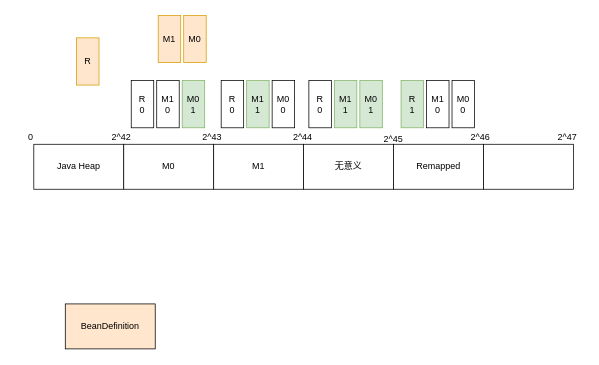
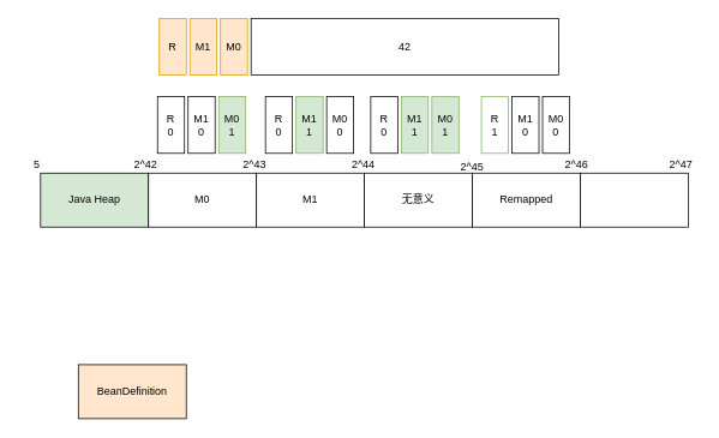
  <mxCell id="0" />
  <mxCell id="1" parent="0" />
- <mxCell id="2" value="Java Heap" style="rounded=0;whiteSpace=wrap;html=1;" parent="1" vertex="1"><mxGeometry x="44" y="192" width="120" height="60" as="geometry" /></mxCell>
+ <mxCell id="2" value="Java Heap" style="rounded=0;whiteSpace=wrap;html=1;fillColor=#d5e8d4;" parent="1" vertex="1"><mxGeometry x="44" y="192" width="120" height="60" as="geometry" /></mxCell>
  <mxCell id="3" value="M0" style="rounded=0;whiteSpace=wrap;html=1;" parent="1" vertex="1"><mxGeometry x="164" y="192" width="120" height="60" as="geometry" /></mxCell>
  <mxCell id="4" value="M1" style="rounded=0;whiteSpace=wrap;html=1;" parent="1" vertex="1"><mxGeometry x="284" y="192" width="120" height="60" as="geometry" /></mxCell>
  <mxCell id="5" value="无意义" style="rounded=0;whiteSpace=wrap;html=1;" parent="1" vertex="1"><mxGeometry x="404" y="192" width="120" height="60" as="geometry" /></mxCell>
  <mxCell id="6" value="Remapped" style="rounded=0;whiteSpace=wrap;html=1;" parent="1" vertex="1"><mxGeometry x="524" y="192" width="120" height="60" as="geometry" /></mxCell>
  <mxCell id="7" value="" style="rounded=0;whiteSpace=wrap;html=1;" parent="1" vertex="1"><mxGeometry x="644" y="192" width="120" height="60" as="geometry" /></mxCell>
- <mxCell id="8" value="0" style="text;html=1;strokeColor=none;fillColor=none;align=center;verticalAlign=middle;whiteSpace=wrap;rounded=0;" parent="1" vertex="1"><mxGeometry x="20" y="173" width="40" height="20" as="geometry" /></mxCell>
+ <mxCell id="8" value="5" style="text;html=1;strokeColor=none;fillColor=none;align=center;verticalAlign=middle;whiteSpace=wrap;rounded=0;" parent="1" vertex="1"><mxGeometry x="20" y="173" width="40" height="20" as="geometry" /></mxCell>
  <mxCell id="9" value="2^42" style="text;html=1;strokeColor=none;fillColor=none;align=center;verticalAlign=middle;whiteSpace=wrap;rounded=0;" parent="1" vertex="1"><mxGeometry x="141" y="173" width="40" height="20" as="geometry" /></mxCell>
  <mxCell id="10" value="2^43" style="text;html=1;strokeColor=none;fillColor=none;align=center;verticalAlign=middle;whiteSpace=wrap;rounded=0;" parent="1" vertex="1"><mxGeometry x="262" y="173" width="40" height="20" as="geometry" /></mxCell>
  <mxCell id="11" value="2^44" style="text;html=1;strokeColor=none;fillColor=none;align=center;verticalAlign=middle;whiteSpace=wrap;rounded=0;" parent="1" vertex="1"><mxGeometry x="383" y="173" width="40" height="20" as="geometry" /></mxCell>
  <mxCell id="12" value="2^45" style="text;html=1;strokeColor=none;fillColor=none;align=center;verticalAlign=middle;whiteSpace=wrap;rounded=0;" parent="1" vertex="1"><mxGeometry x="504" y="175" width="40" height="20" as="geometry" /></mxCell>
  <mxCell id="13" value="2^46" style="text;html=1;strokeColor=none;fillColor=none;align=center;verticalAlign=middle;whiteSpace=wrap;rounded=0;" parent="1" vertex="1"><mxGeometry x="620" y="173" width="40" height="20" as="geometry" /></mxCell>
+ <mxCell id="14" value="42" style="rounded=0;whiteSpace=wrap;html=1;" parent="1" vertex="1"><mxGeometry x="278" y="20" width="342" height="63" as="geometry" /></mxCell>
  <mxCell id="15" value="M0" style="rounded=0;whiteSpace=wrap;html=1;fillColor=#ffe6cc;strokeColor=#d79b00;" parent="1" vertex="1"><mxGeometry x="244" y="20" width="30" height="63" as="geometry" /></mxCell>
  <mxCell id="16" value="M1" style="rounded=0;whiteSpace=wrap;html=1;fillColor=#ffe6cc;strokeColor=#d79b00;" parent="1" vertex="1"><mxGeometry x="210" y="20" width="30" height="63" as="geometry" /></mxCell>
- <mxCell id="17" value="R" style="rounded=0;whiteSpace=wrap;html=1;fillColor=#ffe6cc;strokeColor=#d79b00;" parent="1" vertex="1"><mxGeometry x="101" y="50" width="30" height="63" as="geometry" /></mxCell>
+ <mxCell id="17" value="R" style="rounded=0;whiteSpace=wrap;html=1;fillColor=#ffe6cc;strokeColor=#d79b00;" parent="1" vertex="1"><mxGeometry x="176" y="20" width="30" height="63" as="geometry" /></mxCell>
  <mxCell id="18" value="M0&lt;br&gt;0" style="rounded=0;whiteSpace=wrap;html=1;" parent="1" vertex="1"><mxGeometry x="602" y="107" width="30" height="63" as="geometry" /></mxCell>
  <mxCell id="19" value="M1&lt;br&gt;0" style="rounded=0;whiteSpace=wrap;html=1;" parent="1" vertex="1"><mxGeometry x="568" y="107" width="30" height="63" as="geometry" /></mxCell>
- <mxCell id="20" value="R&lt;br&gt;1" style="rounded=0;whiteSpace=wrap;html=1;fillColor=#d5e8d4;strokeColor=#82b366;" parent="1" vertex="1"><mxGeometry x="534" y="107" width="30" height="63" as="geometry" /></mxCell>
+ <mxCell id="20" value="R&lt;br&gt;1" style="rounded=0;whiteSpace=wrap;html=1;fillColor=#ffffff;strokeColor=#82b366;" parent="1" vertex="1"><mxGeometry x="534" y="107" width="30" height="63" as="geometry" /></mxCell>
  <mxCell id="21" value="M1&lt;br&gt;1" style="rounded=0;whiteSpace=wrap;html=1;fillColor=#d5e8d4;strokeColor=#82b366;" parent="1" vertex="1"><mxGeometry x="445" y="107" width="30" height="63" as="geometry" /></mxCell>
  <mxCell id="22" value="R&lt;br&gt;0" style="rounded=0;whiteSpace=wrap;html=1;" parent="1" vertex="1"><mxGeometry x="411" y="107" width="30" height="63" as="geometry" /></mxCell>
  <mxCell id="23" value="M0&lt;br&gt;1" style="rounded=0;whiteSpace=wrap;html=1;fillColor=#d5e8d4;strokeColor=#82b366;" parent="1" vertex="1"><mxGeometry x="479" y="107" width="30" height="63" as="geometry" /></mxCell>
  <mxCell id="24" value="M0&lt;br&gt;1" style="rounded=0;whiteSpace=wrap;html=1;fillColor=#d5e8d4;strokeColor=#82b366;" parent="1" vertex="1"><mxGeometry x="242" y="107" width="30" height="63" as="geometry" /></mxCell>
  <mxCell id="25" value="M1&lt;br&gt;0" style="rounded=0;whiteSpace=wrap;html=1;" parent="1" vertex="1"><mxGeometry x="208" y="107" width="30" height="63" as="geometry" /></mxCell>
  <mxCell id="26" value="R&lt;br&gt;0" style="rounded=0;whiteSpace=wrap;html=1;" parent="1" vertex="1"><mxGeometry x="174" y="107" width="30" height="63" as="geometry" /></mxCell>
  <mxCell id="27" value="M0&lt;br&gt;0" style="rounded=0;whiteSpace=wrap;html=1;" parent="1" vertex="1"><mxGeometry x="362" y="107" width="30" height="63" as="geometry" /></mxCell>
  <mxCell id="28" value="M1&lt;br&gt;1" style="rounded=0;whiteSpace=wrap;html=1;fillColor=#d5e8d4;strokeColor=#82b366;" parent="1" vertex="1"><mxGeometry x="328" y="107" width="30" height="63" as="geometry" /></mxCell>
  <mxCell id="29" value="R&lt;br&gt;0" style="rounded=0;whiteSpace=wrap;html=1;" parent="1" vertex="1"><mxGeometry x="294" y="107" width="30" height="63" as="geometry" /></mxCell>
  <mxCell id="30" value="2^47" style="text;html=1;strokeColor=none;fillColor=none;align=center;verticalAlign=middle;whiteSpace=wrap;rounded=0;" parent="1" vertex="1"><mxGeometry x="736" y="173" width="40" height="20" as="geometry" /></mxCell>
  <mxCell id="31" value="BeanDefinition&lt;br&gt;" style="rounded=0;whiteSpace=wrap;html=1;fillColor=#ffe6cc;" parent="1" vertex="1"><mxGeometry x="86" y="405" width="120" height="60" as="geometry" /></mxCell>
